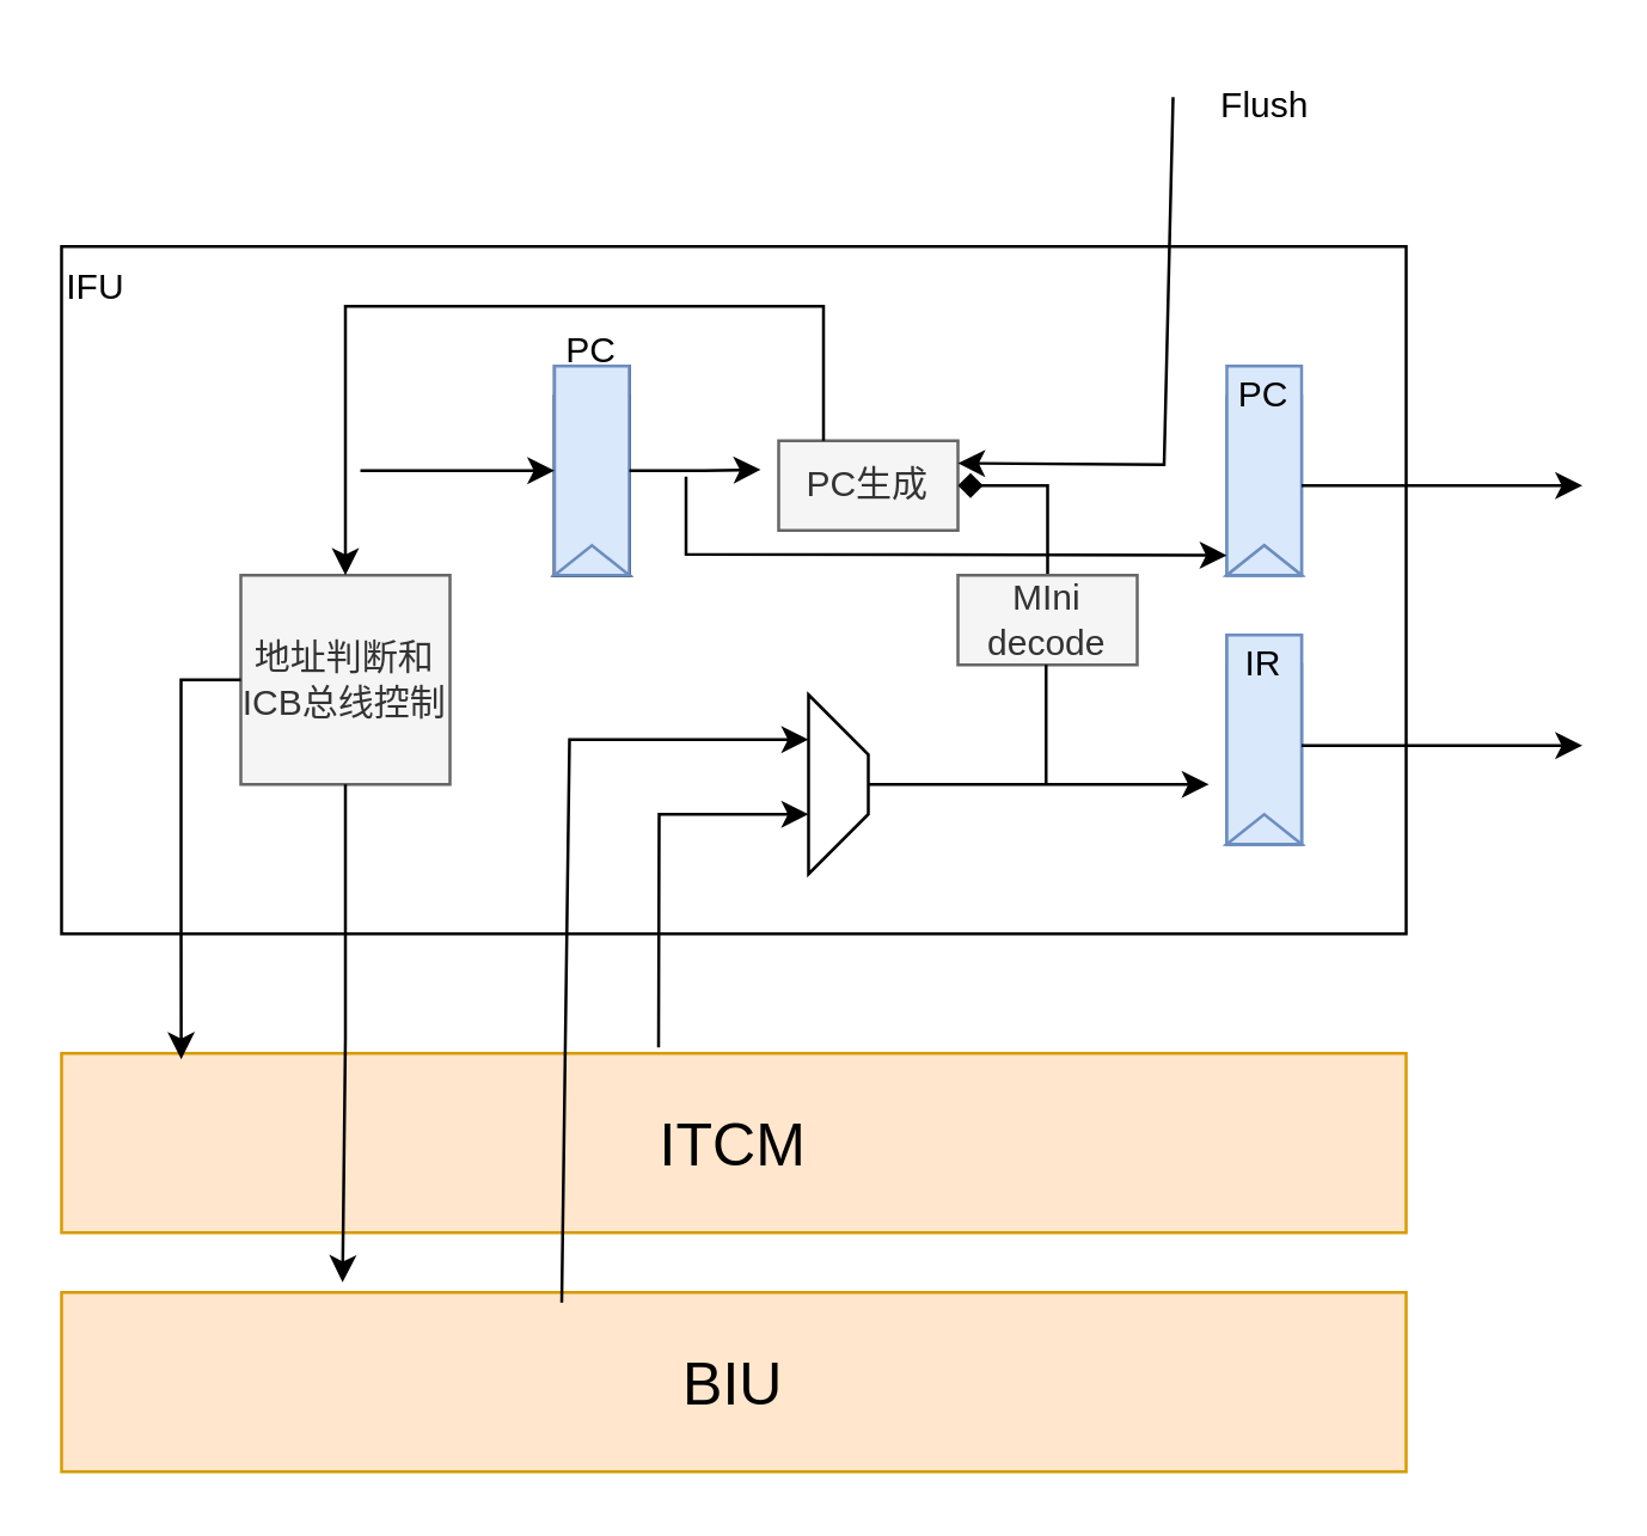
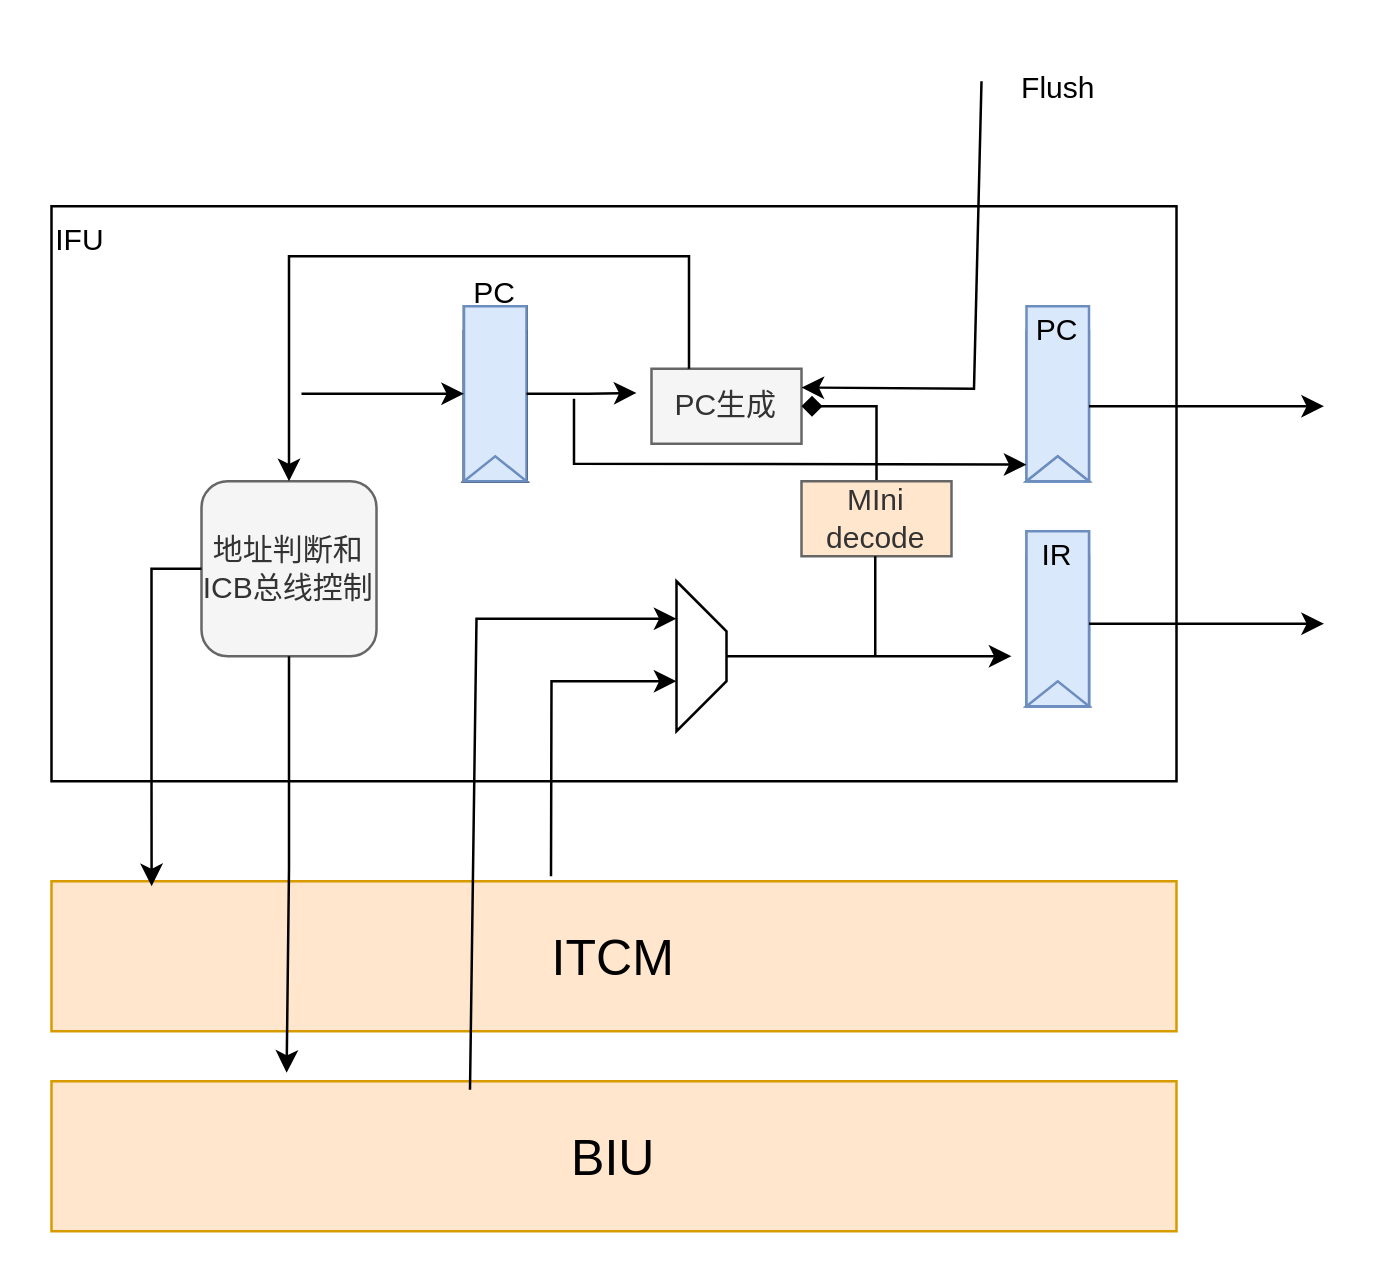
  <mxCell id="0" />
  <mxCell id="1" parent="0" />
  <mxCell id="2" value="&lt;p style=&quot;line-height: 120%; font-size: 20px;&quot;&gt;BIU&lt;/p&gt;" style="rounded=0;whiteSpace=wrap;html=1;fillColor=#ffe6cc;strokeColor=#d79b00;" vertex="1" parent="1"><mxGeometry x="20" y="432" width="450" height="60" as="geometry" /></mxCell>
  <mxCell id="3" value="&lt;font style=&quot;font-size: 20px;&quot;&gt;ITCM&lt;/font&gt;" style="rounded=0;whiteSpace=wrap;html=1;fillColor=#ffe6cc;strokeColor=#d79b00;" vertex="1" parent="1"><mxGeometry x="20" y="352" width="450" height="60" as="geometry" /></mxCell>
  <mxCell id="4" value="IFU" style="rounded=0;whiteSpace=wrap;html=1;align=left;verticalAlign=top;" vertex="1" parent="1"><mxGeometry x="20" y="82" width="450" height="230" as="geometry" /></mxCell>
- <mxCell id="5" value="地址判断和ICB总线控制" style="whiteSpace=wrap;html=1;aspect=fixed;fillColor=#f5f5f5;fontColor=#333333;strokeColor=#666666;" vertex="1" parent="1"><mxGeometry x="80" y="192" width="70" height="70" as="geometry" /></mxCell>
+ <mxCell id="5" value="地址判断和ICB总线控制" style="whiteSpace=wrap;html=1;aspect=fixed;fillColor=#f5f5f5;fontColor=#333333;strokeColor=#666666;rounded=1;" vertex="1" parent="1"><mxGeometry x="80" y="192" width="70" height="70" as="geometry" /></mxCell>
  <mxCell id="6" value="" style="rounded=0;whiteSpace=wrap;html=1;direction=south;" vertex="1" parent="1"><mxGeometry x="185" y="132" width="25" height="60" as="geometry" /></mxCell>
  <mxCell id="7" value="" style="rounded=0;whiteSpace=wrap;html=1;direction=south;" vertex="1" parent="1"><mxGeometry x="185" y="122" width="25" height="70" as="geometry" /></mxCell>
  <mxCell id="8" value="" style="triangle;whiteSpace=wrap;html=1;direction=north;" vertex="1" parent="1"><mxGeometry x="185" y="182" width="25" height="10" as="geometry" /></mxCell>
  <mxCell id="9" value="" style="rounded=0;whiteSpace=wrap;html=1;direction=south;fillColor=#dae8fc;strokeColor=#6c8ebf;" vertex="1" parent="1"><mxGeometry x="185" y="122" width="25" height="70" as="geometry" /></mxCell>
  <mxCell id="10" value="" style="triangle;whiteSpace=wrap;html=1;direction=north;fillColor=#dae8fc;strokeColor=#6c8ebf;" vertex="1" parent="1"><mxGeometry x="185" y="182" width="25" height="10" as="geometry" /></mxCell>
  <mxCell id="11" value="" style="rounded=0;whiteSpace=wrap;html=1;direction=south;fillColor=#dae8fc;strokeColor=#6c8ebf;" vertex="1" parent="1"><mxGeometry x="410" y="222" width="25" height="60" as="geometry" /></mxCell>
  <mxCell id="12" value="" style="rounded=0;whiteSpace=wrap;html=1;direction=south;fillColor=#dae8fc;strokeColor=#6c8ebf;" vertex="1" parent="1"><mxGeometry x="410" y="212" width="25" height="70" as="geometry" /></mxCell>
  <mxCell id="13" value="" style="triangle;whiteSpace=wrap;html=1;direction=north;fillColor=#dae8fc;strokeColor=#6c8ebf;" vertex="1" parent="1"><mxGeometry x="410" y="272" width="25" height="10" as="geometry" /></mxCell>
  <mxCell id="14" value="" style="rounded=0;whiteSpace=wrap;html=1;direction=south;fillColor=#dae8fc;strokeColor=#6c8ebf;" vertex="1" parent="1"><mxGeometry x="410" y="212" width="25" height="70" as="geometry" /></mxCell>
  <mxCell id="15" value="" style="triangle;whiteSpace=wrap;html=1;direction=north;fillColor=#dae8fc;strokeColor=#6c8ebf;" vertex="1" parent="1"><mxGeometry x="410" y="272" width="25" height="10" as="geometry" /></mxCell>
  <mxCell id="16" value="" style="rounded=0;whiteSpace=wrap;html=1;direction=south;fillColor=#dae8fc;strokeColor=#6c8ebf;" vertex="1" parent="1"><mxGeometry x="410" y="132" width="25" height="60" as="geometry" /></mxCell>
  <mxCell id="17" value="" style="rounded=0;whiteSpace=wrap;html=1;direction=south;fillColor=#dae8fc;strokeColor=#6c8ebf;" vertex="1" parent="1"><mxGeometry x="410" y="122" width="25" height="70" as="geometry" /></mxCell>
  <mxCell id="18" value="" style="triangle;whiteSpace=wrap;html=1;direction=north;fillColor=#dae8fc;strokeColor=#6c8ebf;" vertex="1" parent="1"><mxGeometry x="410" y="182" width="25" height="10" as="geometry" /></mxCell>
  <mxCell id="19" value="" style="triangle;whiteSpace=wrap;html=1;direction=north;fillColor=#dae8fc;strokeColor=#6c8ebf;" vertex="1" parent="1"><mxGeometry x="410" y="182" width="25" height="10" as="geometry" /></mxCell>
  <mxCell id="20" value="PC生成" style="rounded=0;whiteSpace=wrap;html=1;fillColor=#f5f5f5;fontColor=#333333;strokeColor=#666666;" vertex="1" parent="1"><mxGeometry x="260" y="147" width="60" height="30" as="geometry" /></mxCell>
  <mxCell id="21" style="edgeStyle=none;rounded=0;orthogonalLoop=1;jettySize=auto;html=1;exitX=0.5;exitY=0;exitDx=0;exitDy=0;entryX=1;entryY=0.5;entryDx=0;entryDy=0;endArrow=diamond;" edge="1" parent="1" source="22" target="20"><mxGeometry relative="1" as="geometry"><Array as="points"><mxPoint x="350" y="162" /></Array></mxGeometry></mxCell>
- <mxCell id="22" value="MIni&lt;div&gt;decode&lt;/div&gt;" style="rounded=0;whiteSpace=wrap;html=1;fillColor=#f5f5f5;fontColor=#333333;strokeColor=#666666;" vertex="1" parent="1"><mxGeometry x="320" y="192" width="60" height="30" as="geometry" /></mxCell>
+ <mxCell id="22" value="MIni&lt;div&gt;decode&lt;/div&gt;" style="rounded=0;whiteSpace=wrap;html=1;fillColor=#ffe6cc;fontColor=#333333;strokeColor=#666666;" vertex="1" parent="1"><mxGeometry x="320" y="192" width="60" height="30" as="geometry" /></mxCell>
  <mxCell id="23" value="" style="shape=trapezoid;perimeter=trapezoidPerimeter;whiteSpace=wrap;html=1;fixedSize=1;direction=south;" vertex="1" parent="1"><mxGeometry x="270" y="232" width="20" height="60" as="geometry" /></mxCell>
  <mxCell id="24" value="PC" style="text;html=1;align=center;verticalAlign=middle;whiteSpace=wrap;rounded=0;" vertex="1" parent="1"><mxGeometry x="185" y="102" width="25" height="30" as="geometry" /></mxCell>
  <mxCell id="25" value="PC" style="text;html=1;align=center;verticalAlign=middle;whiteSpace=wrap;rounded=0;" vertex="1" parent="1"><mxGeometry x="410" y="122" width="25" height="20" as="geometry" /></mxCell>
  <mxCell id="26" value="IR" style="text;html=1;align=center;verticalAlign=middle;whiteSpace=wrap;rounded=0;" vertex="1" parent="1"><mxGeometry x="410" y="212" width="25" height="20" as="geometry" /></mxCell>
  <mxCell id="27" style="edgeStyle=orthogonalEdgeStyle;rounded=0;orthogonalLoop=1;jettySize=auto;html=1;exitX=0.5;exitY=1;exitDx=0;exitDy=0;entryX=0.209;entryY=-0.056;entryDx=0;entryDy=0;entryPerimeter=0;" edge="1" parent="1" source="5" target="2"><mxGeometry relative="1" as="geometry" /></mxCell>
  <mxCell id="28" style="edgeStyle=orthogonalEdgeStyle;rounded=0;orthogonalLoop=1;jettySize=auto;html=1;exitX=0;exitY=0.5;exitDx=0;exitDy=0;entryX=0.089;entryY=0.033;entryDx=0;entryDy=0;entryPerimeter=0;" edge="1" parent="1" source="5" target="3"><mxGeometry relative="1" as="geometry" /></mxCell>
  <mxCell id="29" value="" style="endArrow=classic;html=1;rounded=0;entryX=0.25;entryY=1;entryDx=0;entryDy=0;exitX=0.372;exitY=0.056;exitDx=0;exitDy=0;exitPerimeter=0;" edge="1" parent="1" source="2" target="23"><mxGeometry width="50" height="50" relative="1" as="geometry"><mxPoint x="160" y="292" as="sourcePoint" /><mxPoint x="210" y="242" as="targetPoint" /><Array as="points"><mxPoint x="190" y="247" /></Array></mxGeometry></mxCell>
  <mxCell id="30" value="" style="endArrow=classic;html=1;rounded=0;exitX=0.444;exitY=-0.033;exitDx=0;exitDy=0;exitPerimeter=0;" edge="1" parent="1" source="3"><mxGeometry width="50" height="50" relative="1" as="geometry"><mxPoint x="220" y="322" as="sourcePoint" /><mxPoint x="270" y="272" as="targetPoint" /><Array as="points"><mxPoint x="220" y="272" /></Array></mxGeometry></mxCell>
  <mxCell id="31" style="edgeStyle=orthogonalEdgeStyle;rounded=0;orthogonalLoop=1;jettySize=auto;html=1;exitX=0.5;exitY=0;exitDx=0;exitDy=0;entryX=0.714;entryY=1.24;entryDx=0;entryDy=0;entryPerimeter=0;" edge="1" parent="1" source="23" target="14"><mxGeometry relative="1" as="geometry" /></mxCell>
  <mxCell id="32" value="" style="endArrow=none;html=1;rounded=0;" edge="1" parent="1"><mxGeometry width="50" height="50" relative="1" as="geometry"><mxPoint x="349.5" y="262" as="sourcePoint" /><mxPoint x="349.5" y="222" as="targetPoint" /></mxGeometry></mxCell>
  <mxCell id="33" style="edgeStyle=orthogonalEdgeStyle;rounded=0;orthogonalLoop=1;jettySize=auto;html=1;exitX=0.5;exitY=0;exitDx=0;exitDy=0;entryX=-0.1;entryY=0.322;entryDx=0;entryDy=0;entryPerimeter=0;" edge="1" parent="1" source="9" target="20"><mxGeometry relative="1" as="geometry" /></mxCell>
  <mxCell id="34" value="" style="endArrow=classic;html=1;rounded=0;exitX=0.25;exitY=0;exitDx=0;exitDy=0;entryX=0.5;entryY=0;entryDx=0;entryDy=0;" edge="1" parent="1" source="20" target="5"><mxGeometry width="50" height="50" relative="1" as="geometry"><mxPoint x="242.73" y="147" as="sourcePoint" /><mxPoint x="0" y="42" as="targetPoint" /><Array as="points"><mxPoint x="275" y="102" /><mxPoint x="115" y="102" /></Array></mxGeometry></mxCell>
  <mxCell id="35" value="" style="endArrow=classic;html=1;rounded=0;entryX=0.5;entryY=1;entryDx=0;entryDy=0;" edge="1" parent="1" target="9"><mxGeometry width="50" height="50" relative="1" as="geometry"><mxPoint x="120" y="157" as="sourcePoint" /><mxPoint x="210" y="242" as="targetPoint" /></mxGeometry></mxCell>
  <mxCell id="36" value="" style="endArrow=classic;html=1;rounded=0;entryX=0.905;entryY=1;entryDx=0;entryDy=0;entryPerimeter=0;" edge="1" parent="1" target="17"><mxGeometry width="50" height="50" relative="1" as="geometry"><mxPoint x="229" y="159" as="sourcePoint" /><mxPoint x="209" y="241" as="targetPoint" /><Array as="points"><mxPoint x="229" y="185" /></Array></mxGeometry></mxCell>
  <mxCell id="37" value="" style="endArrow=classic;html=1;rounded=0;" edge="1" parent="1"><mxGeometry width="50" height="50" relative="1" as="geometry"><mxPoint x="435" y="162" as="sourcePoint" /><mxPoint x="529" y="162" as="targetPoint" /></mxGeometry></mxCell>
  <mxCell id="38" value="" style="endArrow=classic;html=1;rounded=0;" edge="1" parent="1"><mxGeometry width="50" height="50" relative="1" as="geometry"><mxPoint x="435" y="249" as="sourcePoint" /><mxPoint x="529" y="249" as="targetPoint" /></mxGeometry></mxCell>
  <mxCell id="39" value="" style="endArrow=classic;html=1;rounded=0;entryX=1;entryY=0.25;entryDx=0;entryDy=0;" edge="1" parent="1" target="20"><mxGeometry width="50" height="50" relative="1" as="geometry"><mxPoint x="392" y="32" as="sourcePoint" /><mxPoint x="209" y="241" as="targetPoint" /><Array as="points"><mxPoint x="389" y="155" /></Array></mxGeometry></mxCell>
  <mxCell id="40" value="Flush" style="text;html=1;align=center;verticalAlign=middle;whiteSpace=wrap;rounded=0;" vertex="1" parent="1"><mxGeometry x="392.5" y="20" width="60" height="30" as="geometry" /></mxCell>
